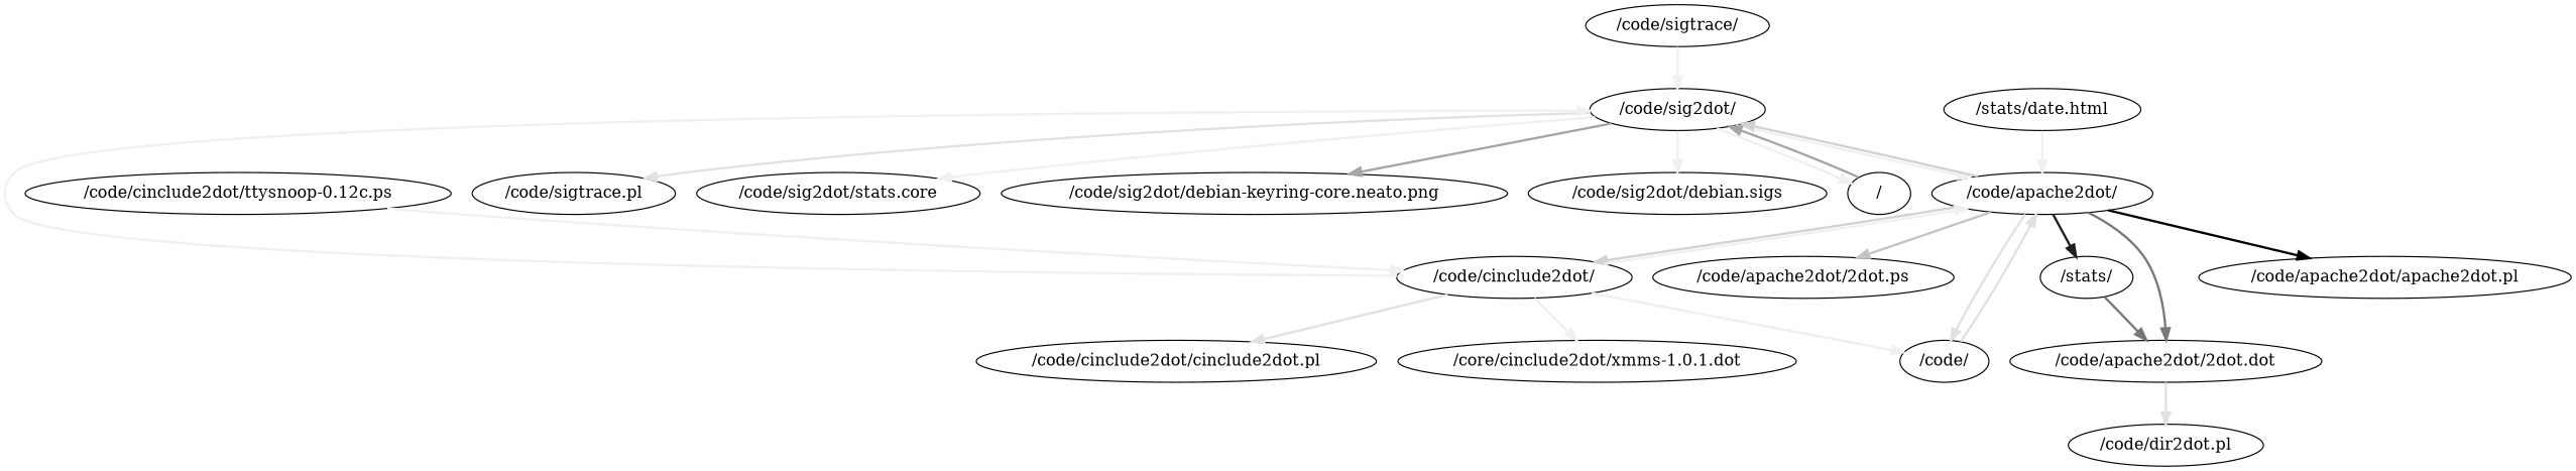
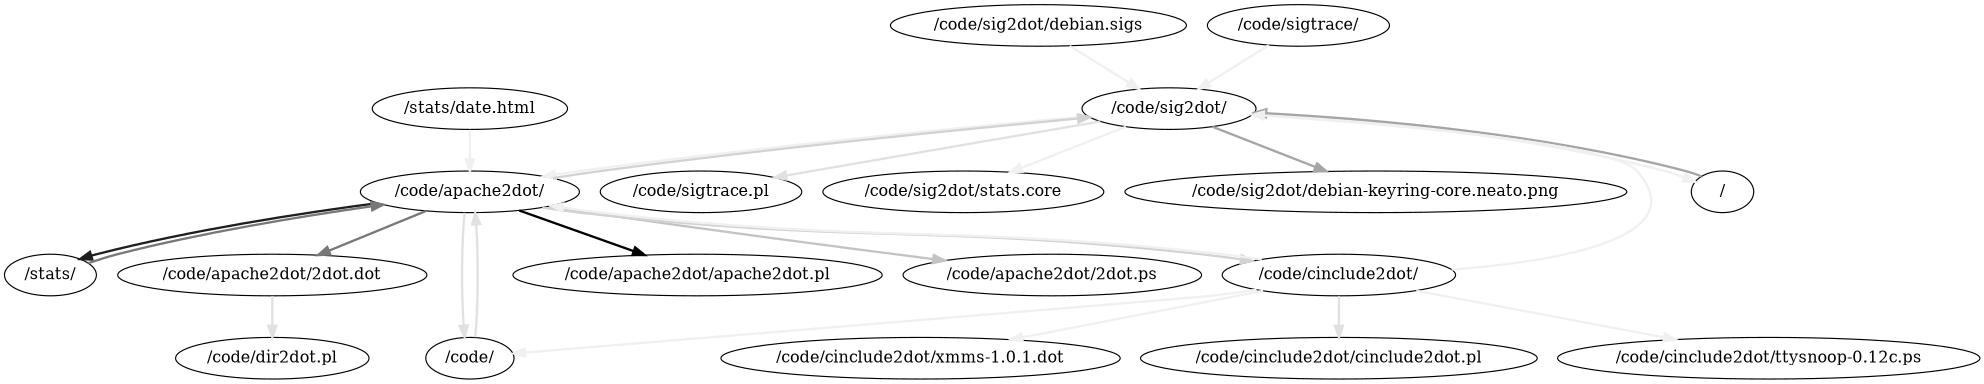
  digraph {
    edge [color="0,0,0.941176470588235" style=bold]
    "/code/sig2dot/"
    "/code/sig2dot/debian.sigs"
    "/code/apache2dot/"
    "/"
    "/code/sigtrace.pl"
    n6 [label="/code/sig2dot/stats.core"]
    "/code/sig2dot/debian-keyring-core.neato.png"
    "/code/apache2dot/2dot.ps"
    "/stats/"
    "/code/"
    "/code/apache2dot/2dot.dot"
    "/code/cinclude2dot/"
    "/code/apache2dot/apache2dot.pl"
    "/code/dir2dot.pl"
    "/code/cinclude2dot/cinclude2dot.pl"
    "/code/cinclude2dot/ttysnoop-0.12c.ps"
-   "/code/cinclude2dot/xmms-1.0.1.dot" [label="/core/cinclude2dot/xmms-1.0.1.dot"]
+   "/code/cinclude2dot/xmms-1.0.1.dot"
    "/stats/date.html"
    "/code/sigtrace/"
-   "/code/sig2dot/" -> "/code/sig2dot/debian.sigs"
+   "/code/sig2dot/debian.sigs" -> "/code/sig2dot/"
    "/code/sig2dot/" -> "/code/apache2dot/"
    "/code/sig2dot/" -> "/"
    "/code/sig2dot/" -> "/code/sigtrace.pl" [color="0,0,0.882352941176471"]
    "/code/sig2dot/" -> n6
    "/code/sig2dot/" -> "/code/sig2dot/debian-keyring-core.neato.png" [color="0,0,0.647058823529412"]
    "/code/apache2dot/" -> "/code/sig2dot/" [color="0,0,0.823529411764706"]
    "/code/apache2dot/" -> "/code/apache2dot/2dot.ps" [color="0,0,0.764705882352941"]
    "/code/apache2dot/" -> "/stats/" [color="0,0,0.117647058823529"]
    "/code/apache2dot/" -> "/code/" [color="0,0,0.882352941176471"]
    "/code/apache2dot/" -> "/code/apache2dot/2dot.dot" [color="0,0,0.470588235294118"]
    "/code/apache2dot/" -> "/code/cinclude2dot/" [color="0,0,0.823529411764706"]
    "/code/apache2dot/" -> "/code/apache2dot/apache2dot.pl" [color="0,0,0"]
    "/" -> "/code/sig2dot/" [color="0,0,0.647058823529412"]
-   "/stats/" -> "/code/apache2dot/2dot.dot" [color="0,0,0.470588235294118"]
+   "/stats/" -> "/code/apache2dot/" [color="0,0,0.470588235294118"]
    "/code/" -> "/code/apache2dot/" [color="0,0,0.882352941176471"]
    "/code/apache2dot/2dot.dot" -> "/code/dir2dot.pl" [color="0,0,0.882352941176471"]
    "/code/cinclude2dot/" -> "/code/sig2dot/"
    "/code/cinclude2dot/" -> "/code/apache2dot/"
    "/code/cinclude2dot/" -> "/code/"
    "/code/cinclude2dot/" -> "/code/cinclude2dot/cinclude2dot.pl" [color="0,0,0.882352941176471"]
-   "/code/cinclude2dot/ttysnoop-0.12c.ps" -> "/code/cinclude2dot/"
+   "/code/cinclude2dot/" -> "/code/cinclude2dot/ttysnoop-0.12c.ps"
    "/code/cinclude2dot/" -> "/code/cinclude2dot/xmms-1.0.1.dot"
    "/stats/date.html" -> "/code/apache2dot/"
    "/code/sigtrace/" -> "/code/sig2dot/"
  }
